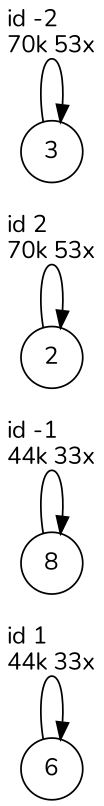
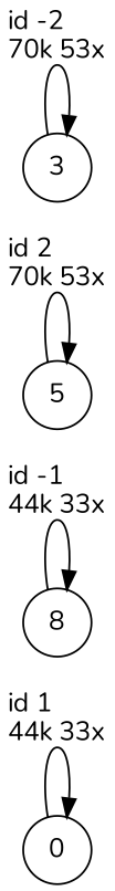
  digraph {
    fontname=Nunito
    nodesep=0.5
    rankdir=LR
    node [fontname=Nunito shape=circle]
    edge [color=black fontname=Nunito]
-   0 [height=0.3 label=6]
+   0 [height=0.3]
    n2 [height=0.3 label=8]
-   2 [height=0.3]
+   2 [height=0.3 label=5]
    3 [height=0.3]
    0 -> 0 [label="id 1\l44k 33x"]
    n2 -> n2 [label="id -1\l44k 33x"]
    2 -> 2 [label="id 2\l70k 53x"]
    3 -> 3 [label="id -2\l70k 53x"]
  }
